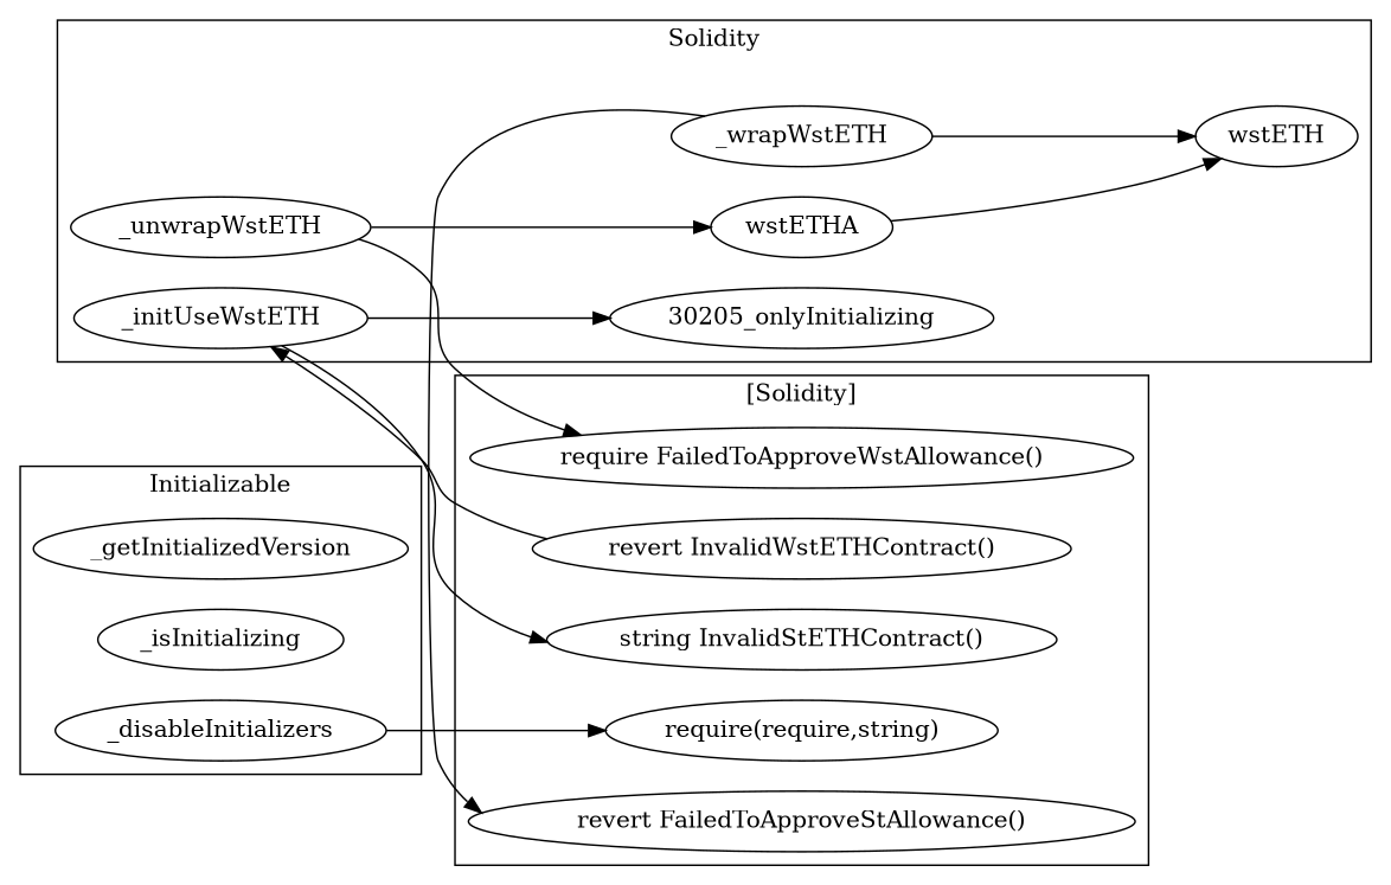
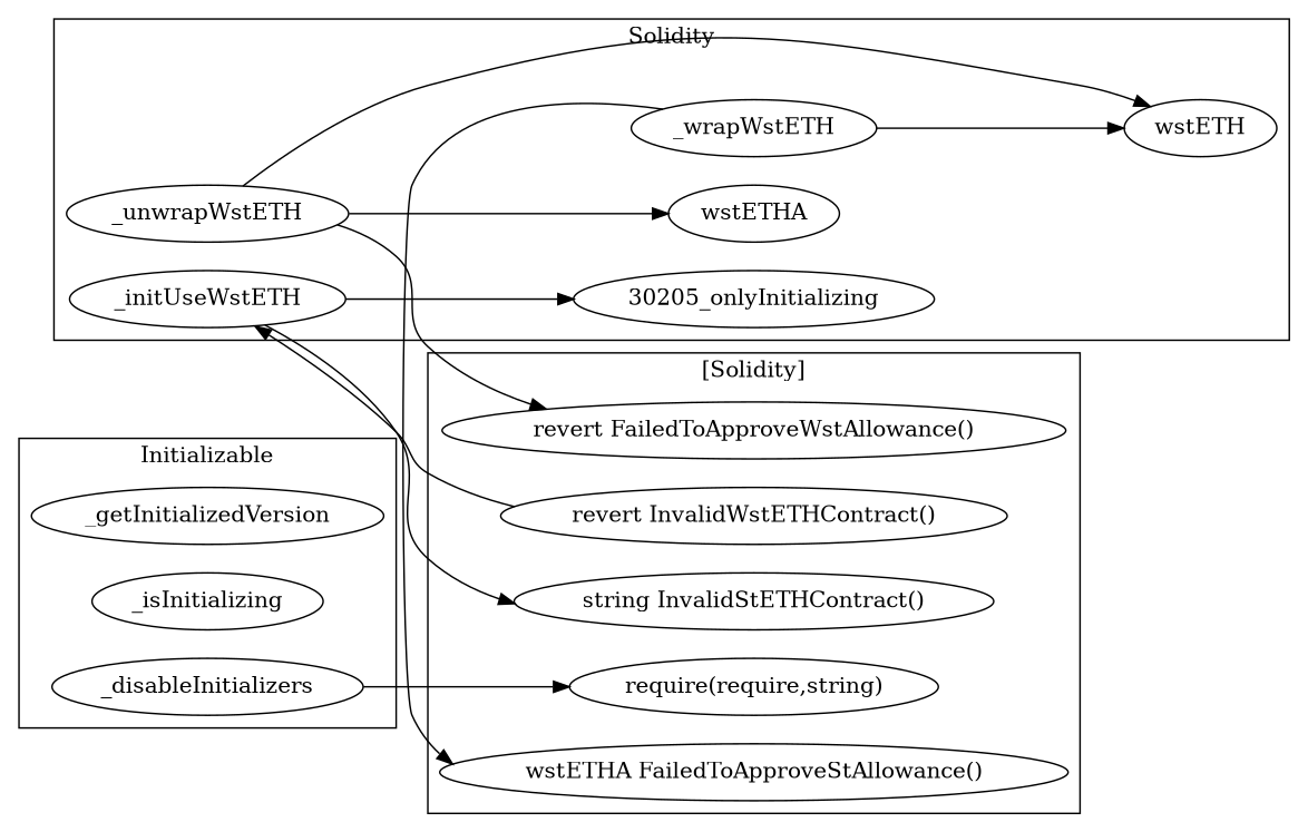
  strict digraph {
    rankdir=LR
    n1 [label=wstETH]
    n2 [label=_initUseWstETH]
    "30205_onlyInitializing"
    n4 [label=_unwrapWstETH]
    n5 [label=wstETHA]
    n6 [label=_wrapWstETH]
    n7 [label=_getInitializedVersion]
    n8 [label=_isInitializing]
    n9 [label=_disableInitializers]
    n10 [label="require(require,string)"]
    "revert InvalidWstETHContract()"
    n12 [label="string InvalidStETHContract()"]
-   "revert FailedToApproveWstAllowance()" [label="require FailedToApproveWstAllowance()"]
-   "revert FailedToApproveStAllowance()"
+   "revert FailedToApproveWstAllowance()"
+   "revert FailedToApproveStAllowance()" [label="wstETHA FailedToApproveStAllowance()"]
    subgraph cluster_1 {
      label=Solidity
      n1
      n2
      "30205_onlyInitializing"
      n4
      n5
      n6
    }
    subgraph cluster_2 {
      label=Initializable
      n7
      n8
      n9
    }
    subgraph cluster_3 {
      label="[Solidity]"
      n10
      "revert InvalidWstETHContract()"
      n12
      "revert FailedToApproveWstAllowance()"
      "revert FailedToApproveStAllowance()"
    }
    n2 -> "30205_onlyInitializing"
    n2 -> n12
-   n5 -> n1
+   n4 -> n1
    n4 -> n5
    n4 -> "revert FailedToApproveWstAllowance()"
    n6 -> n1
    n6 -> "revert FailedToApproveStAllowance()"
    n9 -> n10
    "revert InvalidWstETHContract()" -> n2
  }
